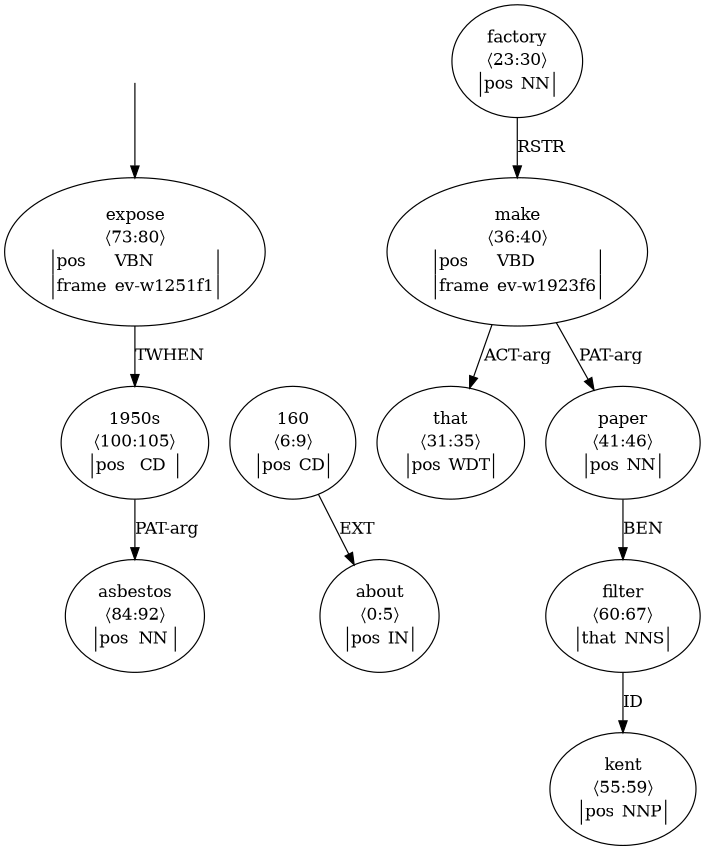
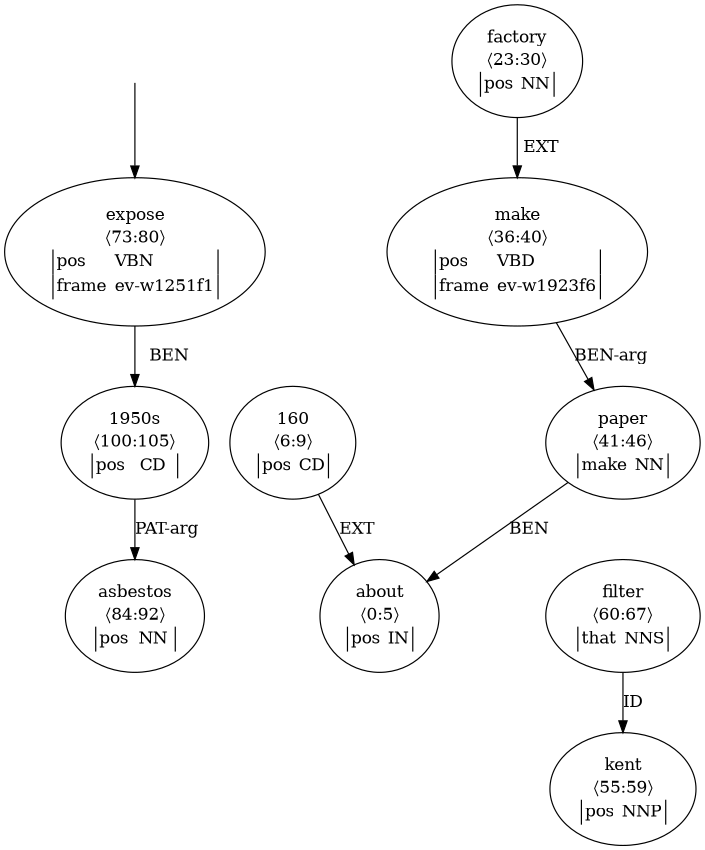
  digraph {
    top [style=invis]
    n2 [label=<<table align="center" border="0" cellspacing="0"><tr><td colspan="2">expose</td></tr><tr><td colspan="2">〈73:80〉</td></tr><tr><td sides="l" border="1" align="left">pos</td><td sides="r" border="1" align="left">VBN</td></tr><tr><td sides="l" border="1" align="left">frame</td><td sides="r" border="1" align="left">ev-w1251f1</td></tr></table>>]
    n3 [label=<<table align="center" border="0" cellspacing="0"><tr><td colspan="2">1950s</td></tr><tr><td colspan="2">〈100:105〉</td></tr><tr><td sides="l" border="1" align="left">pos</td><td sides="r" border="1" align="left">CD</td></tr></table>>]
    n4 [label=<<table align="center" border="0" cellspacing="0"><tr><td colspan="2">asbestos</td></tr><tr><td colspan="2">〈84:92〉</td></tr><tr><td sides="l" border="1" align="left">pos</td><td sides="r" border="1" align="left">NN</td></tr></table>>]
    n5 [label=<<table align="center" border="0" cellspacing="0"><tr><td colspan="2">about</td></tr><tr><td colspan="2">〈0:5〉</td></tr><tr><td sides="l" border="1" align="left">pos</td><td sides="r" border="1" align="left">IN</td></tr></table>>]
    n6 [label=<<table align="center" border="0" cellspacing="0"><tr><td colspan="2">160</td></tr><tr><td colspan="2">〈6:9〉</td></tr><tr><td sides="l" border="1" align="left">pos</td><td sides="r" border="1" align="left">CD</td></tr></table>>]
    n7 [label=<<table align="center" border="0" cellspacing="0"><tr><td colspan="2">factory</td></tr><tr><td colspan="2">〈23:30〉</td></tr><tr><td sides="l" border="1" align="left">pos</td><td sides="r" border="1" align="left">NN</td></tr></table>>]
    n8 [label=<<table align="center" border="0" cellspacing="0"><tr><td colspan="2">make</td></tr><tr><td colspan="2">〈36:40〉</td></tr><tr><td sides="l" border="1" align="left">pos</td><td sides="r" border="1" align="left">VBD</td></tr><tr><td sides="l" border="1" align="left">frame</td><td sides="r" border="1" align="left">ev-w1923f6</td></tr></table>>]
-   n9 [label=<<table align="center" border="0" cellspacing="0"><tr><td colspan="2">that</td></tr><tr><td colspan="2">〈31:35〉</td></tr><tr><td sides="l" border="1" align="left">pos</td><td sides="r" border="1" align="left">WDT</td></tr></table>>]
-   n10 [label=<<table align="center" border="0" cellspacing="0"><tr><td colspan="2">paper</td></tr><tr><td colspan="2">〈41:46〉</td></tr><tr><td sides="l" border="1" align="left">pos</td><td sides="r" border="1" align="left">NN</td></tr></table>>]
+   n10 [label=<<table align="center" border="0" cellspacing="0"><tr><td colspan="2">paper</td></tr><tr><td colspan="2">〈41:46〉</td></tr><tr><td sides="l" border="1" align="left">make</td><td sides="r" border="1" align="left">NN</td></tr></table>>]
    n11 [label=<<table align="center" border="0" cellspacing="0"><tr><td colspan="2">filter</td></tr><tr><td colspan="2">〈60:67〉</td></tr><tr><td sides="l" border="1" align="left">that</td><td sides="r" border="1" align="left">NNS</td></tr></table>>]
    n12 [label=<<table align="center" border="0" cellspacing="0"><tr><td colspan="2">kent</td></tr><tr><td colspan="2">〈55:59〉</td></tr><tr><td sides="l" border="1" align="left">pos</td><td sides="r" border="1" align="left">NNP</td></tr></table>>]
    top -> n2
-   n2 -> n3 [label=TWHEN]
+   n2 -> n3 [label=BEN]
    n3 -> n4 [label="PAT-arg"]
    n6 -> n5 [label=EXT]
-   n7 -> n8 [label=RSTR]
-   n8 -> n9 [label="ACT-arg"]
-   n8 -> n10 [label="PAT-arg"]
-   n10 -> n11 [label=BEN]
+   n7 -> n8 [label=EXT]
+   n8 -> n10 [label="BEN-arg"]
+   n10 -> n5 [label=BEN]
    n11 -> n12 [label=ID]
  }
